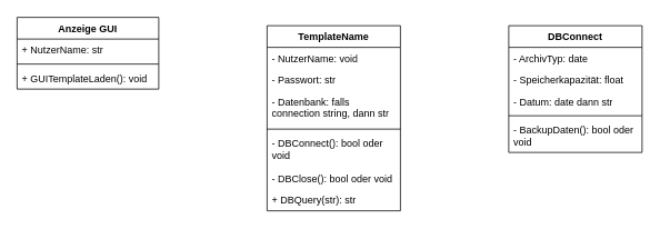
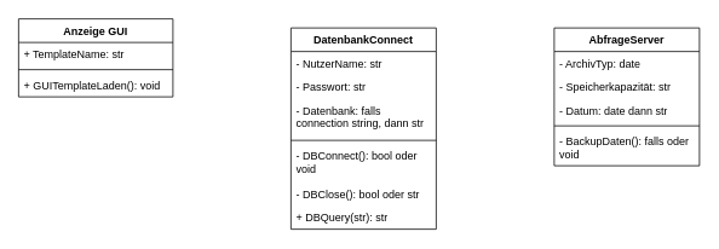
  <mxCell id="0" />
  <mxCell id="1" parent="0" />
- <mxCell id="2" value="TemplateName" style="swimlane;fontStyle=1;align=center;verticalAlign=top;childLayout=stackLayout;horizontal=1;startSize=26;horizontalStack=0;resizeParent=1;resizeParentMax=0;resizeLast=0;collapsible=1;marginBottom=0;whiteSpace=wrap;html=1;" vertex="1" parent="1"><mxGeometry x="320" y="30" width="160" height="222" as="geometry" /></mxCell>
- <mxCell id="3" value="- NutzerName: void" style="text;strokeColor=none;fillColor=none;align=left;verticalAlign=top;spacingLeft=4;spacingRight=4;overflow=hidden;rotatable=0;points=[[0,0.5],[1,0.5]];portConstraint=eastwest;whiteSpace=wrap;html=1;" vertex="1" parent="2"><mxGeometry y="26" width="160" height="26" as="geometry" /></mxCell>
+ <mxCell id="2" value="DatenbankConnect" style="swimlane;fontStyle=1;align=center;verticalAlign=top;childLayout=stackLayout;horizontal=1;startSize=26;horizontalStack=0;resizeParent=1;resizeParentMax=0;resizeLast=0;collapsible=1;marginBottom=0;whiteSpace=wrap;html=1;" vertex="1" parent="1"><mxGeometry x="320" y="30" width="160" height="222" as="geometry" /></mxCell>
+ <mxCell id="3" value="- NutzerName: str" style="text;strokeColor=none;fillColor=none;align=left;verticalAlign=top;spacingLeft=4;spacingRight=4;overflow=hidden;rotatable=0;points=[[0,0.5],[1,0.5]];portConstraint=eastwest;whiteSpace=wrap;html=1;" vertex="1" parent="2"><mxGeometry y="26" width="160" height="26" as="geometry" /></mxCell>
  <mxCell id="4" value="- Passwort: str" style="text;strokeColor=none;fillColor=none;align=left;verticalAlign=top;spacingLeft=4;spacingRight=4;overflow=hidden;rotatable=0;points=[[0,0.5],[1,0.5]];portConstraint=eastwest;whiteSpace=wrap;html=1;" vertex="1" parent="2"><mxGeometry y="52" width="160" height="26" as="geometry" /></mxCell>
  <mxCell id="5" value="- Datenbank: falls connection string, dann str" style="text;strokeColor=none;fillColor=none;align=left;verticalAlign=top;spacingLeft=4;spacingRight=4;overflow=hidden;rotatable=0;points=[[0,0.5],[1,0.5]];portConstraint=eastwest;whiteSpace=wrap;html=1;" vertex="1" parent="2"><mxGeometry y="78" width="160" height="42" as="geometry" /></mxCell>
  <mxCell id="6" value="" style="line;strokeWidth=1;fillColor=none;align=left;verticalAlign=middle;spacingTop=-1;spacingLeft=3;spacingRight=3;rotatable=0;labelPosition=right;points=[];portConstraint=eastwest;strokeColor=inherit;" vertex="1" parent="2"><mxGeometry y="120" width="160" height="8" as="geometry" /></mxCell>
  <mxCell id="7" value="- DBConnect(): bool oder void" style="text;strokeColor=none;fillColor=none;align=left;verticalAlign=top;spacingLeft=4;spacingRight=4;overflow=hidden;rotatable=0;points=[[0,0.5],[1,0.5]];portConstraint=eastwest;whiteSpace=wrap;html=1;" vertex="1" parent="2"><mxGeometry y="128" width="160" height="42" as="geometry" /></mxCell>
- <mxCell id="8" value="- DBClose(): bool oder void" style="text;strokeColor=none;fillColor=none;align=left;verticalAlign=top;spacingLeft=4;spacingRight=4;overflow=hidden;rotatable=0;points=[[0,0.5],[1,0.5]];portConstraint=eastwest;whiteSpace=wrap;html=1;" vertex="1" parent="2"><mxGeometry y="170" width="160" height="26" as="geometry" /></mxCell>
+ <mxCell id="8" value="- DBClose(): bool oder str" style="text;strokeColor=none;fillColor=none;align=left;verticalAlign=top;spacingLeft=4;spacingRight=4;overflow=hidden;rotatable=0;points=[[0,0.5],[1,0.5]];portConstraint=eastwest;whiteSpace=wrap;html=1;" vertex="1" parent="2"><mxGeometry y="170" width="160" height="26" as="geometry" /></mxCell>
  <mxCell id="9" value="+ DBQuery(str): str" style="text;strokeColor=none;fillColor=none;align=left;verticalAlign=top;spacingLeft=4;spacingRight=4;overflow=hidden;rotatable=0;points=[[0,0.5],[1,0.5]];portConstraint=eastwest;whiteSpace=wrap;html=1;" vertex="1" parent="2"><mxGeometry y="196" width="160" height="26" as="geometry" /></mxCell>
  <mxCell id="10" value="Anzeige GUI" style="swimlane;fontStyle=1;align=center;verticalAlign=top;childLayout=stackLayout;horizontal=1;startSize=26;horizontalStack=0;resizeParent=1;resizeParentMax=0;resizeLast=0;collapsible=1;marginBottom=0;whiteSpace=wrap;html=1;" vertex="1" parent="1"><mxGeometry x="20" y="20" width="170" height="86" as="geometry" /></mxCell>
- <mxCell id="11" value="+ NutzerName: str" style="text;strokeColor=none;fillColor=none;align=left;verticalAlign=top;spacingLeft=4;spacingRight=4;overflow=hidden;rotatable=0;points=[[0,0.5],[1,0.5]];portConstraint=eastwest;whiteSpace=wrap;html=1;" vertex="1" parent="10"><mxGeometry y="26" width="170" height="26" as="geometry" /></mxCell>
+ <mxCell id="11" value="+ TemplateName: str" style="text;strokeColor=none;fillColor=none;align=left;verticalAlign=top;spacingLeft=4;spacingRight=4;overflow=hidden;rotatable=0;points=[[0,0.5],[1,0.5]];portConstraint=eastwest;whiteSpace=wrap;html=1;" vertex="1" parent="10"><mxGeometry y="26" width="170" height="26" as="geometry" /></mxCell>
  <mxCell id="12" value="" style="line;strokeWidth=1;fillColor=none;align=left;verticalAlign=middle;spacingTop=-1;spacingLeft=3;spacingRight=3;rotatable=0;labelPosition=right;points=[];portConstraint=eastwest;strokeColor=inherit;" vertex="1" parent="10"><mxGeometry y="52" width="170" height="8" as="geometry" /></mxCell>
  <mxCell id="13" value="+ GUITemplateLaden(): void" style="text;strokeColor=none;fillColor=none;align=left;verticalAlign=top;spacingLeft=4;spacingRight=4;overflow=hidden;rotatable=0;points=[[0,0.5],[1,0.5]];portConstraint=eastwest;whiteSpace=wrap;html=1;" vertex="1" parent="10"><mxGeometry y="60" width="170" height="26" as="geometry" /></mxCell>
- <mxCell id="14" value="DBConnect" style="swimlane;fontStyle=1;align=center;verticalAlign=top;childLayout=stackLayout;horizontal=1;startSize=26;horizontalStack=0;resizeParent=1;resizeParentMax=0;resizeLast=0;collapsible=1;marginBottom=0;whiteSpace=wrap;html=1;" vertex="1" parent="1"><mxGeometry x="610" y="30" width="160" height="152" as="geometry" /></mxCell>
+ <mxCell id="14" value="AbfrageServer" style="swimlane;fontStyle=1;align=center;verticalAlign=top;childLayout=stackLayout;horizontal=1;startSize=26;horizontalStack=0;resizeParent=1;resizeParentMax=0;resizeLast=0;collapsible=1;marginBottom=0;whiteSpace=wrap;html=1;" vertex="1" parent="1"><mxGeometry x="610" y="30" width="160" height="152" as="geometry" /></mxCell>
  <mxCell id="15" value="- ArchivTyp: date" style="text;strokeColor=none;fillColor=none;align=left;verticalAlign=top;spacingLeft=4;spacingRight=4;overflow=hidden;rotatable=0;points=[[0,0.5],[1,0.5]];portConstraint=eastwest;whiteSpace=wrap;html=1;" vertex="1" parent="14"><mxGeometry y="26" width="160" height="26" as="geometry" /></mxCell>
- <mxCell id="16" value="- Speicherkapazität: float" style="text;strokeColor=none;fillColor=none;align=left;verticalAlign=top;spacingLeft=4;spacingRight=4;overflow=hidden;rotatable=0;points=[[0,0.5],[1,0.5]];portConstraint=eastwest;whiteSpace=wrap;html=1;" vertex="1" parent="14"><mxGeometry y="52" width="160" height="26" as="geometry" /></mxCell>
+ <mxCell id="16" value="- Speicherkapazität: str" style="text;strokeColor=none;fillColor=none;align=left;verticalAlign=top;spacingLeft=4;spacingRight=4;overflow=hidden;rotatable=0;points=[[0,0.5],[1,0.5]];portConstraint=eastwest;whiteSpace=wrap;html=1;" vertex="1" parent="14"><mxGeometry y="52" width="160" height="26" as="geometry" /></mxCell>
  <mxCell id="17" value="- Datum: date dann str" style="text;strokeColor=none;fillColor=none;align=left;verticalAlign=top;spacingLeft=4;spacingRight=4;overflow=hidden;rotatable=0;points=[[0,0.5],[1,0.5]];portConstraint=eastwest;whiteSpace=wrap;html=1;" vertex="1" parent="14"><mxGeometry y="78" width="160" height="26" as="geometry" /></mxCell>
  <mxCell id="18" value="" style="line;strokeWidth=1;fillColor=none;align=left;verticalAlign=middle;spacingTop=-1;spacingLeft=3;spacingRight=3;rotatable=0;labelPosition=right;points=[];portConstraint=eastwest;strokeColor=inherit;" vertex="1" parent="14"><mxGeometry y="104" width="160" height="8" as="geometry" /></mxCell>
- <mxCell id="19" value="- BackupDaten(): bool oder void&amp;nbsp;" style="text;strokeColor=none;fillColor=none;align=left;verticalAlign=top;spacingLeft=4;spacingRight=4;overflow=hidden;rotatable=0;points=[[0,0.5],[1,0.5]];portConstraint=eastwest;whiteSpace=wrap;html=1;" vertex="1" parent="14"><mxGeometry y="112" width="160" height="40" as="geometry" /></mxCell>
+ <mxCell id="19" value="- BackupDaten(): falls oder void&amp;nbsp;" style="text;strokeColor=none;fillColor=none;align=left;verticalAlign=top;spacingLeft=4;spacingRight=4;overflow=hidden;rotatable=0;points=[[0,0.5],[1,0.5]];portConstraint=eastwest;whiteSpace=wrap;html=1;" vertex="1" parent="14"><mxGeometry y="112" width="160" height="40" as="geometry" /></mxCell>
